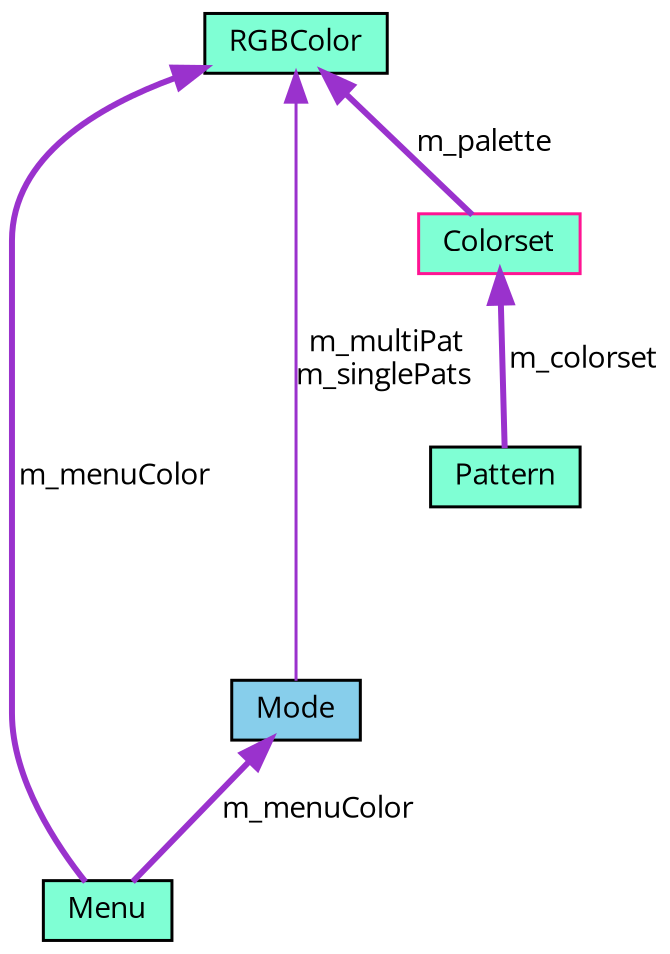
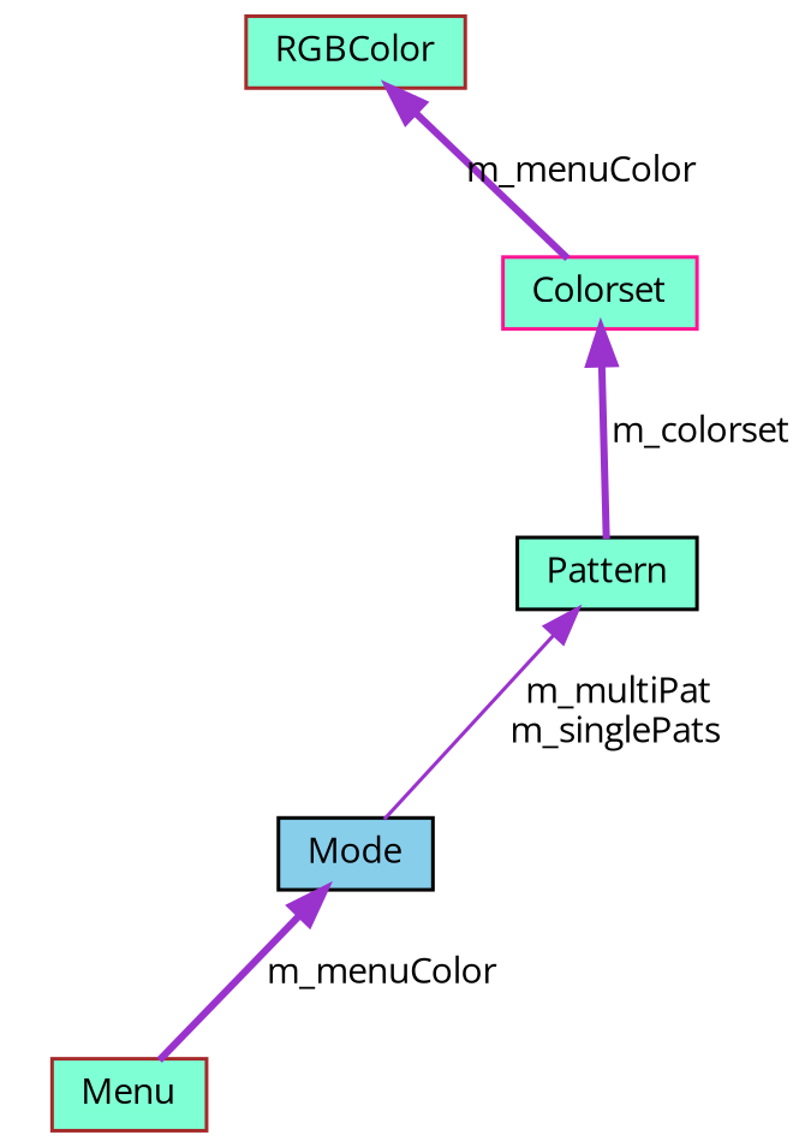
  digraph {
    fontname="Open Sans"
    node [color=brown fillcolor=aquamarine fontname="Open Sans" fontsize=10 shape=record style=filled]
    edge [color=darkorchid3 dir=back fontname="Open Sans" fontsize=10 labelfontname=Helvetica labelfontsize=10 style=bold]
-   n1 [color=black fontcolor=black height=0.2 label=Menu width=0.4]
+   n1 [fontcolor=black height=0.2 label=Menu width=0.4]
    n2 [color=black fillcolor=skyblue height=0.2 label=Mode width=0.4]
    n3 [color=black height=0.2 label=Pattern width=0.4]
    n4 [color=deeppink height=0.2 label=Colorset width=0.4]
-   n5 [color=black height=0.2 label=RGBColor width=0.4]
+   n5 [height=0.2 label=RGBColor width=0.4]
    n2 -> n1 [label=" m_menuColor"]
-   n5 -> n2 [label=" m_multiPat\nm_singlePats" style=solid]
+   n3 -> n2 [label=" m_multiPat\nm_singlePats" style=solid]
    n4 -> n3 [label=" m_colorset"]
-   n5 -> n1 [label=" m_menuColor"]
-   n5 -> n4 [label=" m_palette"]
+   n5 -> n4 [label=" m_menuColor"]
  }
